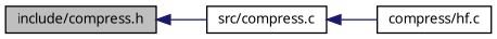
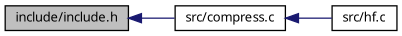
  digraph {
    fontname="Noto Sans"
    rankdir=LR
    node [color=black fillcolor=white fontname="Noto Sans" fontsize=10 shape=record style=filled]
    edge [color=midnightblue dir=back fontname="Noto Sans" fontsize=10 labelfontname=Helvetica labelfontsize=10 style=solid]
-   n1 [fillcolor=grey75 fontcolor=black height=0.2 label="include/compress.h" width=0.4]
+   n1 [fillcolor=grey75 fontcolor=black height=0.2 label="include/include.h" width=0.4]
    n2 [height=0.2 label="src/compress.c" width=0.4]
-   n3 [height=0.2 label="compress/hf.c" width=0.4]
+   n3 [height=0.2 label="src/hf.c" width=0.4]
    n1 -> n2
    n2 -> n3
  }
